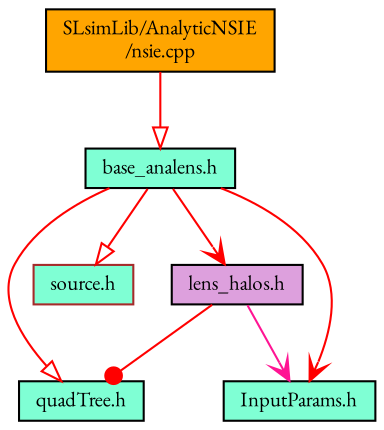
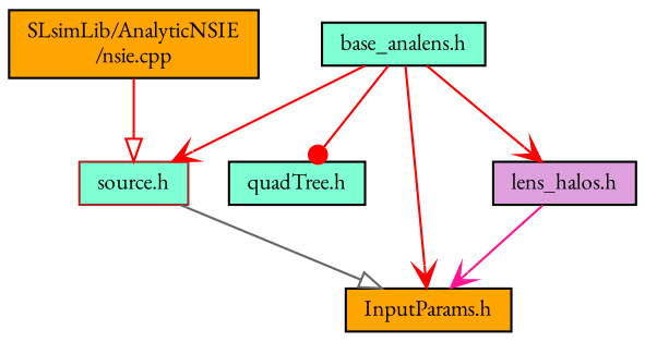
  digraph {
    fontname="EB Garamond"
    node [color=black fillcolor=aquamarine fontname="EB Garamond" fontsize=10 shape=record style=filled]
    edge [arrowhead=onormal color=red fontname="EB Garamond" fontsize=10 labelfontname=Helvetica labelfontsize=10 style=solid]
    n1 [fillcolor=orange fontcolor=black height=0.2 label="SLsimLib/AnalyticNSIE\l/nsie.cpp" width=0.4]
    n2 [height=0.2 label="base_analens.h" width=0.4]
    n3 [height=0.2 label="quadTree.h" width=0.4]
    n4 [color=brown height=0.2 label="source.h" width=0.4]
-   n5 [height=0.2 label="InputParams.h" width=0.4]
+   n5 [fillcolor=orange height=0.2 label="InputParams.h" width=0.4]
    n6 [fillcolor=plum height=0.2 label="lens_halos.h" width=0.4]
-   n1 -> n2
-   n2 -> n3
-   n2 -> n4
+   n1 -> n4
+   n2 -> n3 [arrowhead=dot]
+   n2 -> n4 [arrowhead=vee]
    n2 -> n5 [arrowhead=vee]
    n2 -> n6 [arrowhead=vee]
-   n6 -> n3 [arrowhead=dot]
+   n4 -> n5 [color=gray40]
    n6 -> n5 [arrowhead=vee color=deeppink]
  }
